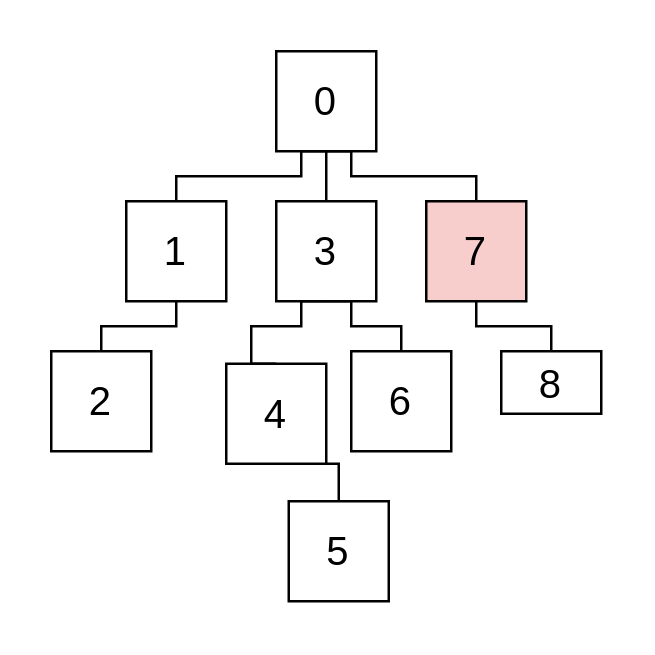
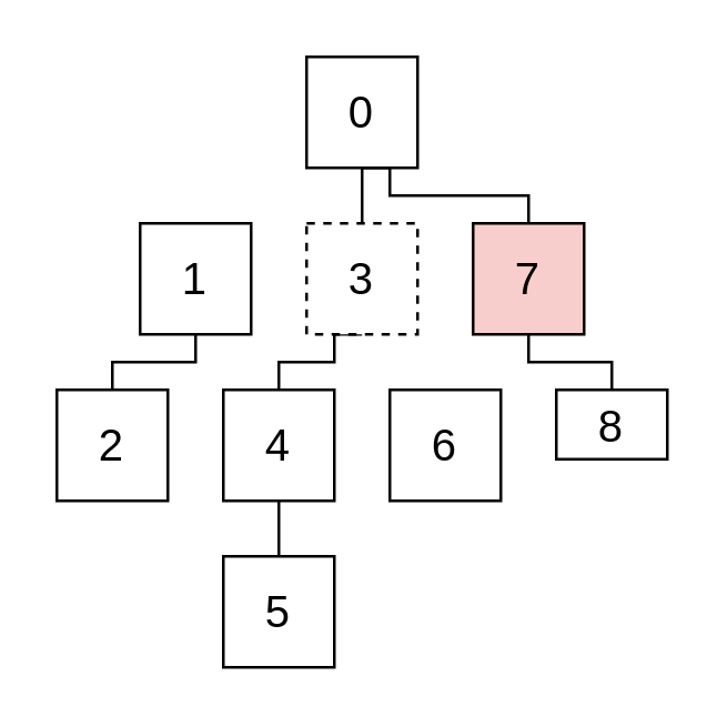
  <mxCell id="0" />
  <mxCell id="1" parent="0" />
- <mxCell id="2" style="edgeStyle=orthogonalEdgeStyle;rounded=0;orthogonalLoop=1;jettySize=auto;html=1;exitX=0.5;exitY=1;exitDx=0;exitDy=0;entryX=0.5;entryY=0;entryDx=0;entryDy=0;fontSize=16;endArrow=none;endFill=0;" edge="1" parent="1" source="5" target="10"><mxGeometry relative="1" as="geometry"><Array as="points"><mxPoint x="120" y="60" /><mxPoint x="120" y="70" /><mxPoint x="70" y="70" /></Array></mxGeometry></mxCell>
  <mxCell id="3" style="edgeStyle=orthogonalEdgeStyle;rounded=0;orthogonalLoop=1;jettySize=auto;html=1;exitX=0.5;exitY=1;exitDx=0;exitDy=0;entryX=0.5;entryY=0;entryDx=0;entryDy=0;endArrow=none;endFill=0;fontSize=16;" edge="1" parent="1" source="5" target="12"><mxGeometry relative="1" as="geometry"><Array as="points"><mxPoint x="140" y="60" /><mxPoint x="140" y="70" /><mxPoint x="190" y="70" /></Array></mxGeometry></mxCell>
  <mxCell id="4" style="edgeStyle=orthogonalEdgeStyle;rounded=0;orthogonalLoop=1;jettySize=auto;html=1;exitX=0.5;exitY=1;exitDx=0;exitDy=0;entryX=0.5;entryY=0;entryDx=0;entryDy=0;endArrow=none;endFill=0;fontSize=16;" edge="1" parent="1" source="5" target="8"><mxGeometry relative="1" as="geometry" /></mxCell>
  <mxCell id="5" value="0" style="whiteSpace=wrap;html=1;aspect=fixed;fontSize=16;" vertex="1" parent="1"><mxGeometry x="110" y="20" width="40" height="40" as="geometry" /></mxCell>
  <mxCell id="6" style="edgeStyle=orthogonalEdgeStyle;rounded=0;orthogonalLoop=1;jettySize=auto;html=1;exitX=0.5;exitY=1;exitDx=0;exitDy=0;entryX=0.5;entryY=0;entryDx=0;entryDy=0;endArrow=none;endFill=0;fontSize=16;" edge="1" parent="1" source="8" target="15"><mxGeometry relative="1" as="geometry"><Array as="points"><mxPoint x="120" y="120" /><mxPoint x="120" y="130" /><mxPoint x="100" y="130" /></Array></mxGeometry></mxCell>
- <mxCell id="7" style="edgeStyle=orthogonalEdgeStyle;rounded=0;orthogonalLoop=1;jettySize=auto;html=1;exitX=0.5;exitY=1;exitDx=0;exitDy=0;entryX=0.5;entryY=0;entryDx=0;entryDy=0;endArrow=none;endFill=0;fontSize=16;" edge="1" parent="1" source="8" target="16"><mxGeometry relative="1" as="geometry"><Array as="points"><mxPoint x="140" y="120" /><mxPoint x="140" y="130" /><mxPoint x="160" y="130" /></Array></mxGeometry></mxCell>
- <mxCell id="8" value="3" style="whiteSpace=wrap;html=1;aspect=fixed;fontSize=16;" vertex="1" parent="1"><mxGeometry x="110" y="80" width="40" height="40" as="geometry" /></mxCell>
+ <mxCell id="8" value="3" style="whiteSpace=wrap;html=1;aspect=fixed;fontSize=16;dashed=1;" vertex="1" parent="1"><mxGeometry x="110" y="80" width="40" height="40" as="geometry" /></mxCell>
  <mxCell id="9" style="edgeStyle=orthogonalEdgeStyle;rounded=0;orthogonalLoop=1;jettySize=auto;html=1;exitX=0.5;exitY=1;exitDx=0;exitDy=0;entryX=0.5;entryY=0;entryDx=0;entryDy=0;endArrow=none;endFill=0;fontSize=16;" edge="1" parent="1" source="10" target="13"><mxGeometry relative="1" as="geometry"><Array as="points"><mxPoint x="70" y="130" /><mxPoint x="40" y="130" /></Array></mxGeometry></mxCell>
  <mxCell id="10" value="1" style="whiteSpace=wrap;html=1;aspect=fixed;fontSize=16;" vertex="1" parent="1"><mxGeometry x="50" y="80" width="40" height="40" as="geometry" /></mxCell>
  <mxCell id="11" style="edgeStyle=orthogonalEdgeStyle;rounded=0;orthogonalLoop=1;jettySize=auto;html=1;exitX=0.5;exitY=1;exitDx=0;exitDy=0;entryX=0.5;entryY=0;entryDx=0;entryDy=0;endArrow=none;endFill=0;fontSize=16;" edge="1" parent="1" source="12" target="17"><mxGeometry relative="1" as="geometry"><Array as="points"><mxPoint x="190" y="130" /><mxPoint x="220" y="130" /></Array></mxGeometry></mxCell>
  <mxCell id="12" value="7" style="whiteSpace=wrap;html=1;aspect=fixed;fontSize=16;fillColor=#f8cecc;" vertex="1" parent="1"><mxGeometry x="170" y="80" width="40" height="40" as="geometry" /></mxCell>
  <mxCell id="13" value="2" style="whiteSpace=wrap;html=1;aspect=fixed;fontSize=16;" vertex="1" parent="1"><mxGeometry x="20" y="140" width="40" height="40" as="geometry" /></mxCell>
  <mxCell id="14" style="edgeStyle=orthogonalEdgeStyle;rounded=0;orthogonalLoop=1;jettySize=auto;html=1;exitX=0.5;exitY=1;exitDx=0;exitDy=0;entryX=0.5;entryY=0;entryDx=0;entryDy=0;endArrow=none;endFill=0;fontSize=16;" edge="1" parent="1" source="15" target="18"><mxGeometry relative="1" as="geometry" /></mxCell>
- <mxCell id="15" value="4" style="whiteSpace=wrap;html=1;aspect=fixed;fontSize=16;" vertex="1" parent="1"><mxGeometry x="90" y="145" width="40" height="40" as="geometry" /></mxCell>
+ <mxCell id="15" value="4" style="whiteSpace=wrap;html=1;aspect=fixed;fontSize=16;" vertex="1" parent="1"><mxGeometry x="80" y="140" width="40" height="40" as="geometry" /></mxCell>
  <mxCell id="16" value="6" style="whiteSpace=wrap;html=1;aspect=fixed;fontSize=16;" vertex="1" parent="1"><mxGeometry x="140" y="140" width="40" height="40" as="geometry" /></mxCell>
  <mxCell id="17" value="8" style="whiteSpace=wrap;html=1;aspect=fixed;fontSize=16;" vertex="1" parent="1"><mxGeometry x="200" y="140" width="40" height="25" as="geometry" /></mxCell>
- <mxCell id="18" value="5" style="whiteSpace=wrap;html=1;aspect=fixed;fontSize=16;" vertex="1" parent="1"><mxGeometry x="115" y="200" width="40" height="40" as="geometry" /></mxCell>
+ <mxCell id="18" value="5" style="whiteSpace=wrap;html=1;aspect=fixed;fontSize=16;" vertex="1" parent="1"><mxGeometry x="80" y="200" width="40" height="40" as="geometry" /></mxCell>
